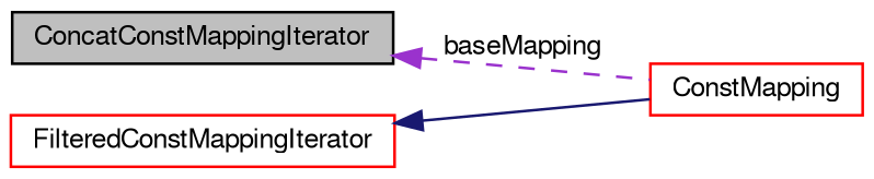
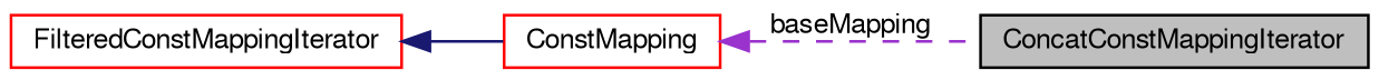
  digraph {
    rankdir=LR
    node [color=red fillcolor=white fontname=FreeSans fontsize=10 shape=record style=filled]
    edge [dir=back fontname=FreeSans fontsize=10 labelfontname=FreeSans labelfontsize=10]
    n1 [color=black fillcolor=grey75 fontcolor=black height=0.2 label=ConcatConstMappingIterator width=0.4]
    n2 [height=0.2 label=FilteredConstMappingIterator width=0.4]
    n3 [height=0.2 label=ConstMapping width=0.4]
    n2 -> n3 [color=midnightblue style=solid]
-   n1 -> n3 [color=darkorchid3 label=baseMapping style=dashed]
+   n3 -> n1 [color=darkorchid3 label=baseMapping style=dashed]
  }
